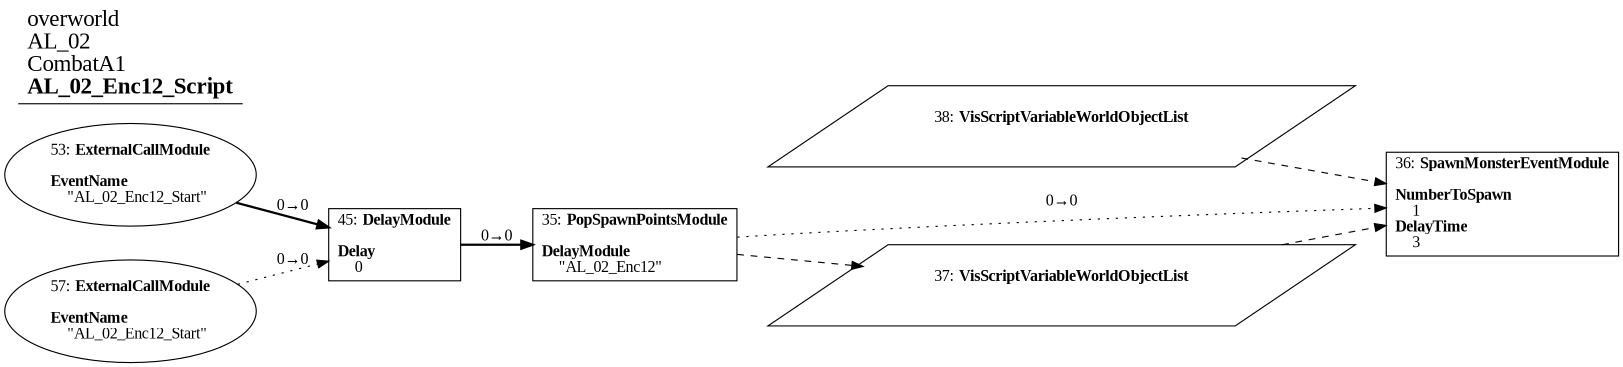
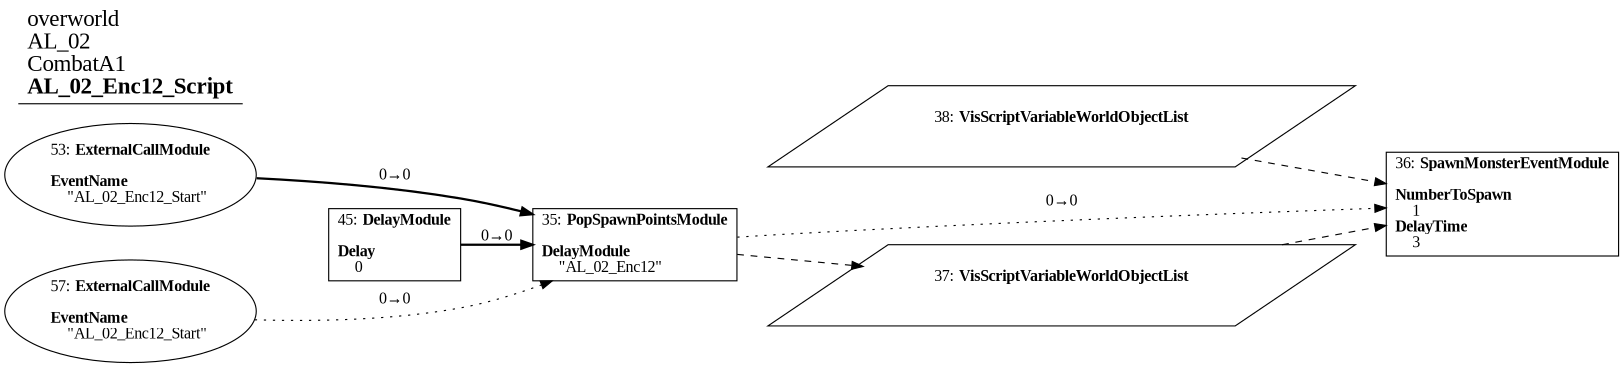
  digraph {
    fontname="Liberation Serif"
    rankdir=LR
    splines=spline
    node [fontname="Liberation Serif" shape=box]
    edge [fontname="Liberation Serif" style=dashed]
    n1 [label=<35: <b>PopSpawnPointsModule</b><br/><br/><b>DelayModule</b><br align="left"/>    &quot;AL_02_Enc12&quot;<br align="left"/>>]
    n2 [label=<36: <b>SpawnMonsterEventModule</b><br/><br/><b>NumberToSpawn</b><br align="left"/>    1<br align="left"/><b>DelayTime</b><br align="left"/>    3<br align="left"/>>]
    n3 [label=<37: <b>VisScriptVariableWorldObjectList</b><br/><br/>> shape=parallelogram]
    n4 [label=<38: <b>VisScriptVariableWorldObjectList</b><br/><br/>> shape=parallelogram]
    n5 [label=<45: <b>DelayModule</b><br/><br/><b>Delay</b><br align="left"/>    0<br align="left"/>>]
    n6 [label=<53: <b>ExternalCallModule</b><br/><br/><b>EventName</b><br align="left"/>    &quot;AL_02_Enc12_Start&quot;<br align="left"/>> shape=oval]
    n7 [label=<57: <b>ExternalCallModule</b><br/><br/><b>EventName</b><br align="left"/>    &quot;AL_02_Enc12_Start&quot;<br align="left"/>> shape=oval]
    n8 [label=<<font point-size="20">overworld<br align="left"/>AL_02<br align="left"/>CombatA1<br align="left"/><b>AL_02_Enc12_Script</b><br align="left"/></font>> shape=underline]
    n1 -> n2 [label="0→0" style=dotted]
    n1 -> n3
    n3 -> n2
    n4 -> n2
    n5 -> n1 [label="0→0" style=bold]
-   n6 -> n5 [label="0→0" style=bold]
-   n7 -> n5 [label="0→0" style=dotted]
+   n6 -> n1 [label="0→0" style=bold]
+   n7 -> n1 [label="0→0" style=dotted]
  }
